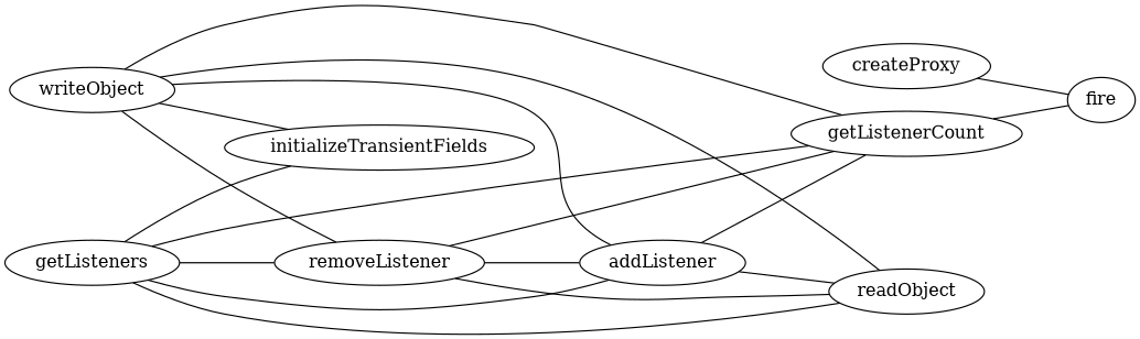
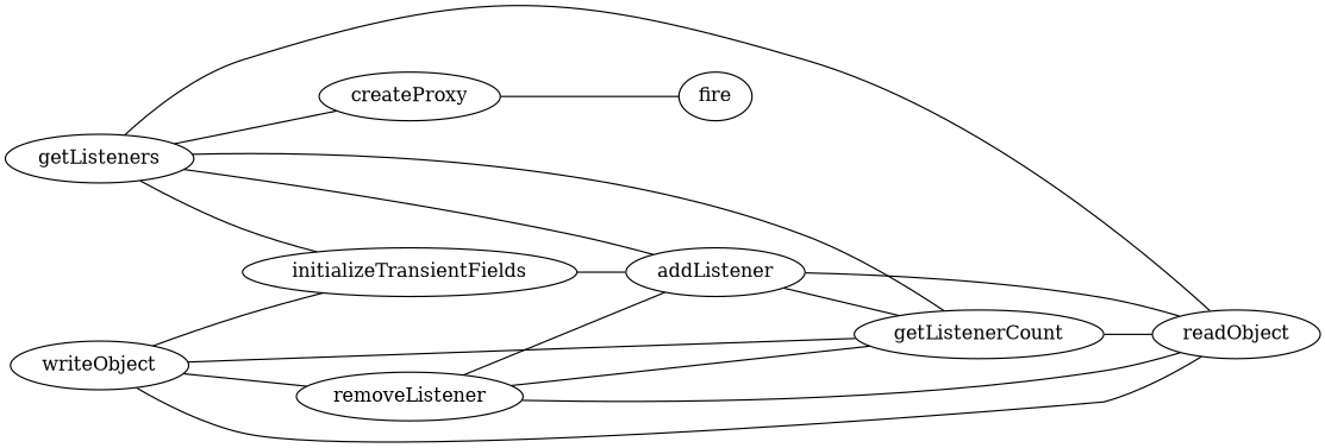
  strict graph {
    rankdir=LR
    getListeners
    removeListener
    initializeTransientFields
    addListener
    getListenerCount
    readObject
    writeObject
    createProxy
    fire
-   getListeners -- removeListener
+   getListeners -- createProxy
    getListeners -- initializeTransientFields
    getListeners -- addListener
    getListeners -- getListenerCount
    getListeners -- readObject
    removeListener -- addListener
    removeListener -- getListenerCount
    removeListener -- readObject
    addListener -- getListenerCount
    addListener -- readObject
-   getListenerCount -- fire
+   getListenerCount -- readObject
    writeObject -- removeListener
    writeObject -- initializeTransientFields
-   writeObject -- addListener
+   initializeTransientFields -- addListener
    writeObject -- getListenerCount
    writeObject -- readObject
    createProxy -- fire
  }
